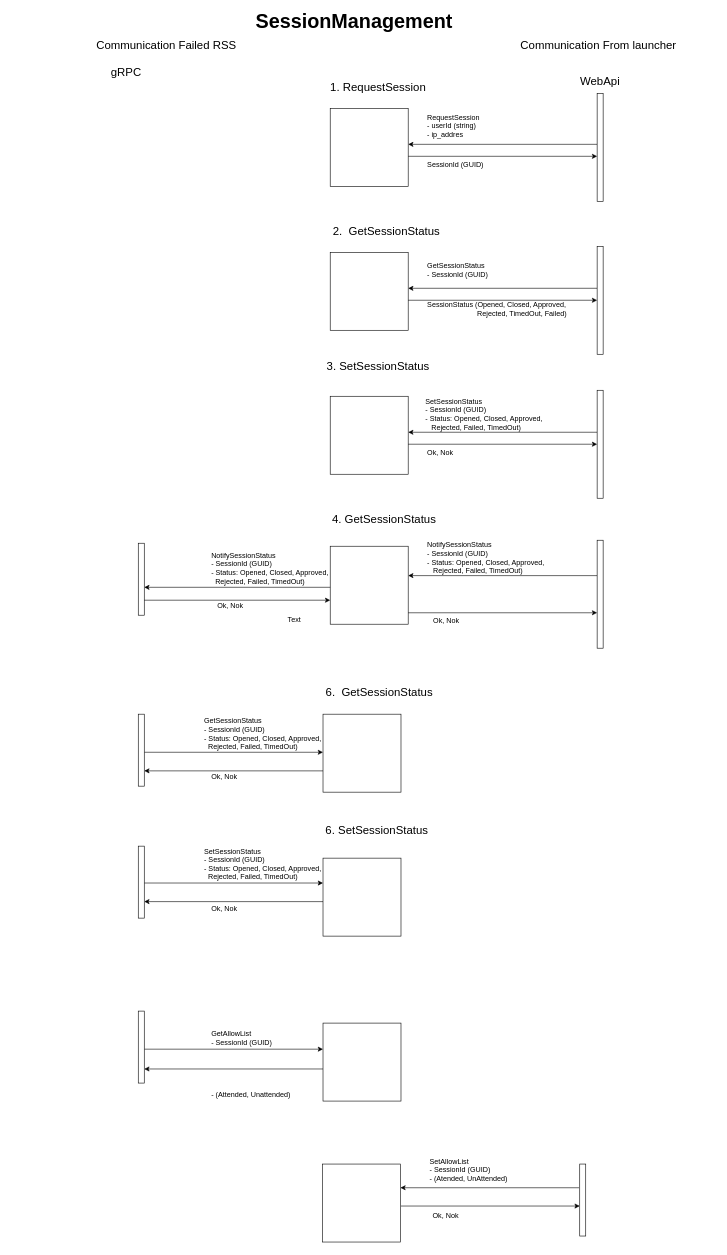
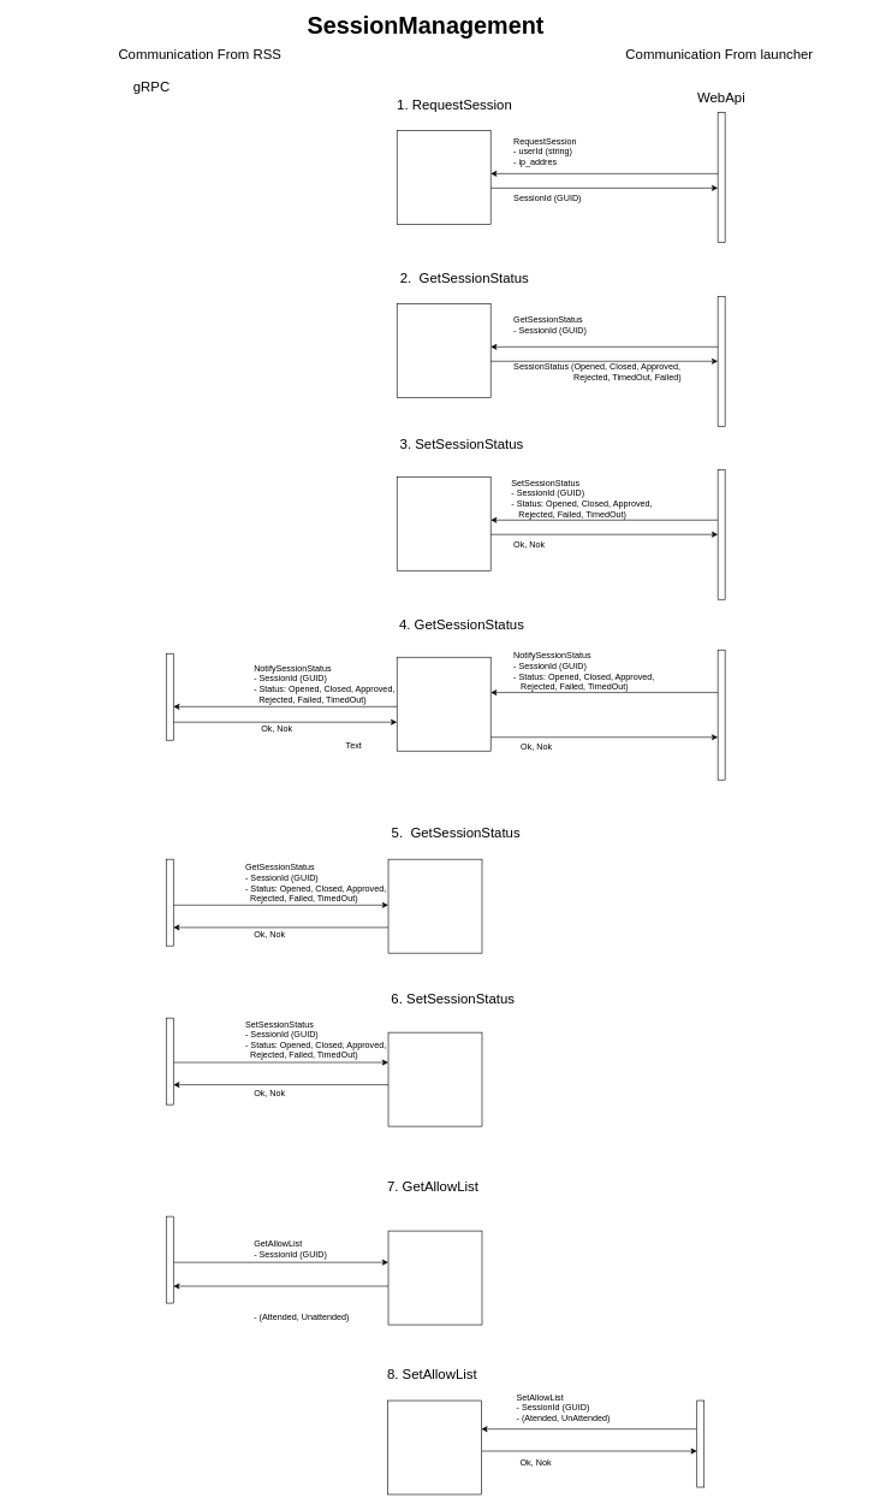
  <mxCell id="0" />
  <mxCell id="1" parent="0" />
  <mxCell id="2" value="" style="whiteSpace=wrap;html=1;aspect=fixed;" vertex="1" parent="1"><mxGeometry x="550" y="180" width="130" height="130" as="geometry" /></mxCell>
  <mxCell id="3" value="" style="endArrow=classic;html=1;rounded=0;" edge="1" parent="1" source="27"><mxGeometry width="50" height="50" relative="1" as="geometry"><mxPoint x="990" y="240" as="sourcePoint" /><mxPoint x="680" y="240" as="targetPoint" /></mxGeometry></mxCell>
  <mxCell id="4" value="RequestSession&lt;br&gt;- userId (string)&lt;br&gt;- ip_addres" style="text;html=1;align=left;verticalAlign=middle;resizable=0;points=[];autosize=1;strokeColor=none;fillColor=none;" vertex="1" parent="1"><mxGeometry x="710" y="180" width="110" height="60" as="geometry" /></mxCell>
  <mxCell id="5" value="" style="endArrow=classic;html=1;rounded=0;exitX=1;exitY=0.615;exitDx=0;exitDy=0;exitPerimeter=0;" edge="1" parent="1" source="2" target="27"><mxGeometry width="50" height="50" relative="1" as="geometry"><mxPoint x="620" y="310" as="sourcePoint" /><mxPoint x="990" y="260" as="targetPoint" /></mxGeometry></mxCell>
  <mxCell id="6" value="SessionId (GUID)" style="text;html=1;align=left;verticalAlign=middle;resizable=0;points=[];autosize=1;strokeColor=none;fillColor=none;" vertex="1" parent="1"><mxGeometry x="710" y="260" width="120" height="30" as="geometry" /></mxCell>
  <mxCell id="7" value="&lt;font style=&quot;font-size: 19px;&quot;&gt;1. RequestSession&lt;/font&gt;" style="text;html=1;strokeColor=none;fillColor=none;align=center;verticalAlign=middle;whiteSpace=wrap;rounded=0;" vertex="1" parent="1"><mxGeometry x="440" y="130" width="380" height="30" as="geometry" /></mxCell>
  <mxCell id="8" value="&lt;font style=&quot;font-size: 33px;&quot;&gt;&lt;b&gt;SessionManagement&lt;/b&gt;&lt;/font&gt;" style="text;html=1;strokeColor=none;fillColor=none;align=center;verticalAlign=middle;whiteSpace=wrap;rounded=0;" vertex="1" parent="1"><mxGeometry x="400" y="20" width="380" height="30" as="geometry" /></mxCell>
  <mxCell id="9" value="&lt;font style=&quot;font-size: 19px;&quot;&gt;Communication From launcher&amp;nbsp;&lt;/font&gt;" style="text;html=1;strokeColor=none;fillColor=none;align=center;verticalAlign=middle;whiteSpace=wrap;rounded=0;" vertex="1" parent="1"><mxGeometry x="810" y="60" width="380" height="30" as="geometry" /></mxCell>
  <mxCell id="10" value="" style="whiteSpace=wrap;html=1;aspect=fixed;" vertex="1" parent="1"><mxGeometry x="550" y="420" width="130" height="130" as="geometry" /></mxCell>
  <mxCell id="11" value="" style="endArrow=classic;html=1;rounded=0;" edge="1" parent="1" source="26"><mxGeometry width="50" height="50" relative="1" as="geometry"><mxPoint x="810" y="480" as="sourcePoint" /><mxPoint x="680" y="480" as="targetPoint" /></mxGeometry></mxCell>
  <mxCell id="12" value="GetSessionStatus&lt;br&gt;- SessionId (GUID)" style="text;html=1;align=left;verticalAlign=middle;resizable=0;points=[];autosize=1;strokeColor=none;fillColor=none;" vertex="1" parent="1"><mxGeometry x="710" y="430" width="120" height="40" as="geometry" /></mxCell>
  <mxCell id="13" value="" style="endArrow=classic;html=1;rounded=0;exitX=1;exitY=0.615;exitDx=0;exitDy=0;exitPerimeter=0;" edge="1" parent="1" source="10" target="26"><mxGeometry width="50" height="50" relative="1" as="geometry"><mxPoint x="620" y="550" as="sourcePoint" /><mxPoint x="810" y="500" as="targetPoint" /></mxGeometry></mxCell>
  <mxCell id="14" value="SessionStatus (Opened, Closed, Approved, &lt;br&gt;&amp;nbsp; &amp;nbsp; &amp;nbsp; &amp;nbsp; &amp;nbsp; &amp;nbsp; &amp;nbsp; &amp;nbsp; &amp;nbsp; &amp;nbsp; &amp;nbsp; &amp;nbsp; &amp;nbsp;Rejected, TimedOut, Failed)" style="text;html=1;align=left;verticalAlign=middle;resizable=0;points=[];autosize=1;strokeColor=none;fillColor=none;" vertex="1" parent="1"><mxGeometry x="710" y="495" width="260" height="40" as="geometry" /></mxCell>
  <mxCell id="15" value="&lt;font style=&quot;font-size: 19px;&quot;&gt;2.&amp;nbsp; GetSessionStatus&lt;/font&gt;" style="text;html=1;strokeColor=none;fillColor=none;align=center;verticalAlign=middle;whiteSpace=wrap;rounded=0;" vertex="1" parent="1"><mxGeometry x="454" y="370" width="380" height="30" as="geometry" /></mxCell>
  <mxCell id="16" value="" style="whiteSpace=wrap;html=1;aspect=fixed;" vertex="1" parent="1"><mxGeometry x="550" y="660" width="130" height="130" as="geometry" /></mxCell>
  <mxCell id="17" value="" style="endArrow=classic;html=1;rounded=0;" edge="1" parent="1" source="28"><mxGeometry width="50" height="50" relative="1" as="geometry"><mxPoint x="990" y="720" as="sourcePoint" /><mxPoint x="680" y="720" as="targetPoint" /></mxGeometry></mxCell>
  <mxCell id="18" value="SetSessionStatus&lt;br&gt;- SessionId (GUID)&lt;br&gt;- Status: Opened, Closed, Approved, &lt;br&gt;&amp;nbsp; &amp;nbsp;Rejected, Failed, TimedOut)" style="text;html=1;align=left;verticalAlign=middle;resizable=0;points=[];autosize=1;strokeColor=none;fillColor=none;" vertex="1" parent="1"><mxGeometry x="707" y="655" width="220" height="70" as="geometry" /></mxCell>
  <mxCell id="19" value="" style="endArrow=classic;html=1;rounded=0;exitX=1;exitY=0.615;exitDx=0;exitDy=0;exitPerimeter=0;" edge="1" parent="1" source="16" target="28"><mxGeometry width="50" height="50" relative="1" as="geometry"><mxPoint x="620" y="790" as="sourcePoint" /><mxPoint x="810" y="740" as="targetPoint" /></mxGeometry></mxCell>
  <mxCell id="20" value="Ok, Nok" style="text;html=1;align=left;verticalAlign=middle;resizable=0;points=[];autosize=1;strokeColor=none;fillColor=none;" vertex="1" parent="1"><mxGeometry x="710" y="740" width="70" height="30" as="geometry" /></mxCell>
- <mxCell id="21" value="&lt;font style=&quot;font-size: 19px;&quot;&gt;3. SetSessionStatus&lt;/font&gt;" style="text;html=1;strokeColor=none;fillColor=none;align=center;verticalAlign=middle;whiteSpace=wrap;rounded=0;" vertex="1" parent="1"><mxGeometry x="440" y="595" width="380" height="30" as="geometry" /></mxCell>
- <mxCell id="22" value="&lt;font style=&quot;font-size: 19px;&quot;&gt;Communication Failed RSS&lt;/font&gt;" style="text;html=1;strokeColor=none;fillColor=none;align=center;verticalAlign=middle;whiteSpace=wrap;rounded=0;" vertex="1" parent="1"><mxGeometry x="87" y="60" width="380" height="30" as="geometry" /></mxCell>
+ <mxCell id="21" value="&lt;font style=&quot;font-size: 19px;&quot;&gt;3. SetSessionStatus&lt;/font&gt;" style="text;html=1;strokeColor=none;fillColor=none;align=center;verticalAlign=middle;whiteSpace=wrap;rounded=0;" vertex="1" parent="1"><mxGeometry x="450" y="600" width="380" height="30" as="geometry" /></mxCell>
+ <mxCell id="22" value="&lt;font style=&quot;font-size: 19px;&quot;&gt;Communication From RSS&lt;/font&gt;" style="text;html=1;strokeColor=none;fillColor=none;align=center;verticalAlign=middle;whiteSpace=wrap;rounded=0;" vertex="1" parent="1"><mxGeometry x="87" y="60" width="380" height="30" as="geometry" /></mxCell>
  <mxCell id="23" value="&lt;font style=&quot;font-size: 19px;&quot;&gt;gRPC&lt;/font&gt;" style="text;html=1;strokeColor=none;fillColor=none;align=center;verticalAlign=middle;whiteSpace=wrap;rounded=0;" vertex="1" parent="1"><mxGeometry x="20" y="105" width="380" height="30" as="geometry" /></mxCell>
  <mxCell id="24" value="&lt;font style=&quot;font-size: 19px;&quot;&gt;WebApi&lt;/font&gt;" style="text;html=1;strokeColor=none;fillColor=none;align=center;verticalAlign=middle;whiteSpace=wrap;rounded=0;" vertex="1" parent="1"><mxGeometry x="810" y="120" width="380" height="30" as="geometry" /></mxCell>
  <mxCell id="25" value="" style="html=1;points=[[0,0,0,0,5],[0,1,0,0,-5],[1,0,0,0,5],[1,1,0,0,-5]];perimeter=orthogonalPerimeter;outlineConnect=0;targetShapes=umlLifeline;portConstraint=eastwest;newEdgeStyle={&quot;curved&quot;:0,&quot;rounded&quot;:0};" vertex="1" parent="1"><mxGeometry y="905" width="10" height="120" as="geometry" x="230" /></mxCell>
  <mxCell id="26" value="" style="html=1;points=[[0,0,0,0,5],[0,1,0,0,-5],[1,0,0,0,5],[1,1,0,0,-5]];perimeter=orthogonalPerimeter;outlineConnect=0;targetShapes=umlLifeline;portConstraint=eastwest;newEdgeStyle={&quot;curved&quot;:0,&quot;rounded&quot;:0};" vertex="1" parent="1"><mxGeometry x="995" y="410" width="10" height="180" as="geometry" /></mxCell>
  <mxCell id="27" value="" style="html=1;points=[[0,0,0,0,5],[0,1,0,0,-5],[1,0,0,0,5],[1,1,0,0,-5]];perimeter=orthogonalPerimeter;outlineConnect=0;targetShapes=umlLifeline;portConstraint=eastwest;newEdgeStyle={&quot;curved&quot;:0,&quot;rounded&quot;:0};" vertex="1" parent="1"><mxGeometry x="995" y="155" width="10" height="180" as="geometry" /></mxCell>
  <mxCell id="28" value="" style="html=1;points=[[0,0,0,0,5],[0,1,0,0,-5],[1,0,0,0,5],[1,1,0,0,-5]];perimeter=orthogonalPerimeter;outlineConnect=0;targetShapes=umlLifeline;portConstraint=eastwest;newEdgeStyle={&quot;curved&quot;:0,&quot;rounded&quot;:0};" vertex="1" parent="1"><mxGeometry x="995" y="650" width="10" height="180" as="geometry" /></mxCell>
  <mxCell id="29" value="" style="whiteSpace=wrap;html=1;aspect=fixed;" vertex="1" parent="1"><mxGeometry x="550" y="910" width="130" height="130" as="geometry" /></mxCell>
  <mxCell id="30" value="" style="endArrow=classic;html=1;rounded=0;" edge="1" parent="1"><mxGeometry width="50" height="50" relative="1" as="geometry"><mxPoint x="995" y="959" as="sourcePoint" /><mxPoint x="680" y="959" as="targetPoint" /></mxGeometry></mxCell>
  <mxCell id="31" value="NotifySessionStatus&lt;br&gt;- SessionId (GUID)&lt;br&gt;- Status: Opened, Closed, Approved, &lt;br&gt;&amp;nbsp; &amp;nbsp;Rejected, Failed, TimedOut)" style="text;html=1;align=left;verticalAlign=middle;resizable=0;points=[];autosize=1;strokeColor=none;fillColor=none;" vertex="1" parent="1"><mxGeometry x="710" y="894" width="220" height="70" as="geometry" /></mxCell>
  <mxCell id="32" value="" style="endArrow=classic;html=1;rounded=0;exitX=1;exitY=0.615;exitDx=0;exitDy=0;exitPerimeter=0;" edge="1" parent="1"><mxGeometry width="50" height="50" relative="1" as="geometry"><mxPoint x="680" y="1020.95" as="sourcePoint" /><mxPoint x="995" y="1020.95" as="targetPoint" /></mxGeometry></mxCell>
  <mxCell id="33" value="Ok, Nok" style="text;html=1;align=left;verticalAlign=middle;resizable=0;points=[];autosize=1;strokeColor=none;fillColor=none;" vertex="1" parent="1"><mxGeometry x="720" y="1020" width="70" height="30" as="geometry" /></mxCell>
  <mxCell id="34" value="&lt;font style=&quot;font-size: 19px;&quot;&gt;4. GetSessionStatus&lt;/font&gt;" style="text;html=1;strokeColor=none;fillColor=none;align=center;verticalAlign=middle;whiteSpace=wrap;rounded=0;" vertex="1" parent="1"><mxGeometry x="450" y="850" width="380" height="30" as="geometry" /></mxCell>
  <mxCell id="35" value="" style="endArrow=classic;html=1;rounded=0;" edge="1" parent="1"><mxGeometry width="50" height="50" relative="1" as="geometry"><mxPoint x="550" y="978.5" as="sourcePoint" /><mxPoint x="240" y="978.5" as="targetPoint" /></mxGeometry></mxCell>
  <mxCell id="36" value="NotifySessionStatus&lt;br&gt;- SessionId (GUID)&lt;br&gt;- Status: Opened, Closed, Approved, &lt;br&gt;&amp;nbsp; Rejected, Failed, TimedOut)" style="text;html=1;align=left;verticalAlign=middle;resizable=0;points=[];autosize=1;strokeColor=none;fillColor=none;" vertex="1" parent="1"><mxGeometry x="350" y="912" width="220" height="70" as="geometry" /></mxCell>
  <mxCell id="37" value="" style="endArrow=classic;html=1;rounded=0;" edge="1" parent="1" source="25"><mxGeometry width="50" height="50" relative="1" as="geometry"><mxPoint x="360" y="1000" as="sourcePoint" /><mxPoint x="550" y="1000" as="targetPoint" /></mxGeometry></mxCell>
  <mxCell id="38" value="Ok, Nok" style="text;html=1;align=left;verticalAlign=middle;resizable=0;points=[];autosize=1;strokeColor=none;fillColor=none;" vertex="1" parent="1"><mxGeometry x="360" y="995" width="70" height="30" as="geometry" /></mxCell>
  <mxCell id="39" value="" style="html=1;points=[[0,0,0,0,5],[0,1,0,0,-5],[1,0,0,0,5],[1,1,0,0,-5]];perimeter=orthogonalPerimeter;outlineConnect=0;targetShapes=umlLifeline;portConstraint=eastwest;newEdgeStyle={&quot;curved&quot;:0,&quot;rounded&quot;:0};" vertex="1" parent="1"><mxGeometry x="995" y="900" width="10" height="180" as="geometry" /></mxCell>
  <mxCell id="40" value="" style="whiteSpace=wrap;html=1;aspect=fixed;" vertex="1" parent="1"><mxGeometry x="538" y="1190" width="130" height="130" as="geometry" /></mxCell>
- <mxCell id="41" value="&lt;font style=&quot;font-size: 19px;&quot;&gt;6.&amp;nbsp; GetSessionStatus&lt;/font&gt;" style="text;html=1;strokeColor=none;fillColor=none;align=center;verticalAlign=middle;whiteSpace=wrap;rounded=0;" vertex="1" parent="1"><mxGeometry x="442" y="1140" width="380" height="30" as="geometry" /></mxCell>
+ <mxCell id="41" value="&lt;font style=&quot;font-size: 19px;&quot;&gt;5.&amp;nbsp; GetSessionStatus&lt;/font&gt;" style="text;html=1;strokeColor=none;fillColor=none;align=center;verticalAlign=middle;whiteSpace=wrap;rounded=0;" vertex="1" parent="1"><mxGeometry x="442" y="1140" width="380" height="30" as="geometry" /></mxCell>
  <mxCell id="42" value="" style="whiteSpace=wrap;html=1;aspect=fixed;" vertex="1" parent="1"><mxGeometry x="538" y="1430" width="130" height="130" as="geometry" /></mxCell>
  <mxCell id="43" value="&lt;font style=&quot;font-size: 19px;&quot;&gt;6. SetSessionStatus&lt;/font&gt;" style="text;html=1;strokeColor=none;fillColor=none;align=center;verticalAlign=middle;whiteSpace=wrap;rounded=0;" vertex="1" parent="1"><mxGeometry x="438" y="1370" width="380" height="30" as="geometry" /></mxCell>
  <mxCell id="44" value="" style="endArrow=classic;html=1;rounded=0;" edge="1" parent="1"><mxGeometry width="50" height="50" relative="1" as="geometry"><mxPoint x="538" y="1502.5" as="sourcePoint" /><mxPoint x="240" y="1502.5" as="targetPoint" /></mxGeometry></mxCell>
  <mxCell id="45" value="SetSessionStatus&lt;br&gt;- SessionId (GUID)&lt;br&gt;- Status: Opened, Closed, Approved, &lt;br&gt;&amp;nbsp; Rejected, Failed, TimedOut)" style="text;html=1;align=left;verticalAlign=middle;resizable=0;points=[];autosize=1;strokeColor=none;fillColor=none;" vertex="1" parent="1"><mxGeometry x="338" y="1405" width="220" height="70" as="geometry" /></mxCell>
  <mxCell id="46" value="" style="endArrow=classic;html=1;rounded=0;" edge="1" parent="1"><mxGeometry width="50" height="50" relative="1" as="geometry"><mxPoint x="240" y="1471.5" as="sourcePoint" /><mxPoint x="538" y="1471.5" as="targetPoint" /></mxGeometry></mxCell>
  <mxCell id="47" value="Ok, Nok" style="text;html=1;align=left;verticalAlign=middle;resizable=0;points=[];autosize=1;strokeColor=none;fillColor=none;" vertex="1" parent="1"><mxGeometry x="350" y="1500" width="70" height="30" as="geometry" /></mxCell>
  <mxCell id="48" value="" style="html=1;points=[[0,0,0,0,5],[0,1,0,0,-5],[1,0,0,0,5],[1,1,0,0,-5]];perimeter=orthogonalPerimeter;outlineConnect=0;targetShapes=umlLifeline;portConstraint=eastwest;newEdgeStyle={&quot;curved&quot;:0,&quot;rounded&quot;:0};" vertex="1" parent="1"><mxGeometry y="1410" width="10" height="120" as="geometry" x="230" /></mxCell>
  <mxCell id="49" value="" style="endArrow=classic;html=1;rounded=0;" edge="1" parent="1"><mxGeometry width="50" height="50" relative="1" as="geometry"><mxPoint x="538" y="1284.5" as="sourcePoint" /><mxPoint x="240" y="1284.5" as="targetPoint" /></mxGeometry></mxCell>
  <mxCell id="50" value="" style="endArrow=classic;html=1;rounded=0;" edge="1" parent="1"><mxGeometry width="50" height="50" relative="1" as="geometry"><mxPoint x="240" y="1253.5" as="sourcePoint" /><mxPoint x="538" y="1253.5" as="targetPoint" /></mxGeometry></mxCell>
  <mxCell id="51" value="Ok, Nok" style="text;html=1;align=left;verticalAlign=middle;resizable=0;points=[];autosize=1;strokeColor=none;fillColor=none;" vertex="1" parent="1"><mxGeometry x="350" y="1280" width="70" height="30" as="geometry" /></mxCell>
  <mxCell id="52" value="" style="html=1;points=[[0,0,0,0,5],[0,1,0,0,-5],[1,0,0,0,5],[1,1,0,0,-5]];perimeter=orthogonalPerimeter;outlineConnect=0;targetShapes=umlLifeline;portConstraint=eastwest;newEdgeStyle={&quot;curved&quot;:0,&quot;rounded&quot;:0};" vertex="1" parent="1"><mxGeometry y="1190" width="10" height="120" as="geometry" x="230" /></mxCell>
  <mxCell id="53" value="GetSessionStatus&lt;br&gt;- SessionId (GUID)&lt;br&gt;- Status: Opened, Closed, Approved, &lt;br&gt;&amp;nbsp; Rejected, Failed, TimedOut)" style="text;html=1;align=left;verticalAlign=middle;resizable=0;points=[];autosize=1;strokeColor=none;fillColor=none;" vertex="1" parent="1"><mxGeometry x="338" y="1188" width="220" height="70" as="geometry" /></mxCell>
  <mxCell id="54" value="" style="whiteSpace=wrap;html=1;aspect=fixed;" vertex="1" parent="1"><mxGeometry x="538" y="1705" width="130" height="130" as="geometry" /></mxCell>
  <mxCell id="55" value="" style="endArrow=classic;html=1;rounded=0;" edge="1" parent="1"><mxGeometry width="50" height="50" relative="1" as="geometry"><mxPoint x="538" y="1781.5" as="sourcePoint" /><mxPoint x="240" y="1781.5" as="targetPoint" /></mxGeometry></mxCell>
  <mxCell id="56" value="GetAllowList&lt;br&gt;- SessionId (GUID)" style="text;html=1;align=left;verticalAlign=middle;resizable=0;points=[];autosize=1;strokeColor=none;fillColor=none;" vertex="1" parent="1"><mxGeometry x="350" y="1710" width="120" height="40" as="geometry" /></mxCell>
  <mxCell id="57" value="" style="endArrow=classic;html=1;rounded=0;" edge="1" parent="1"><mxGeometry width="50" height="50" relative="1" as="geometry"><mxPoint x="240" y="1748.5" as="sourcePoint" /><mxPoint x="538" y="1748.5" as="targetPoint" /></mxGeometry></mxCell>
  <mxCell id="58" value="- (Attended, Unattended)" style="text;html=1;align=left;verticalAlign=middle;resizable=0;points=[];autosize=1;strokeColor=none;fillColor=none;" vertex="1" parent="1"><mxGeometry x="350" y="1810" width="160" height="30" as="geometry" /></mxCell>
  <mxCell id="59" value="" style="html=1;points=[[0,0,0,0,5],[0,1,0,0,-5],[1,0,0,0,5],[1,1,0,0,-5]];perimeter=orthogonalPerimeter;outlineConnect=0;targetShapes=umlLifeline;portConstraint=eastwest;newEdgeStyle={&quot;curved&quot;:0,&quot;rounded&quot;:0};" vertex="1" parent="1"><mxGeometry y="1685" width="10" height="120" as="geometry" x="230" /></mxCell>
+ <mxCell id="60" value="&lt;font style=&quot;font-size: 19px;&quot;&gt;7. GetAllowList&lt;/font&gt;" style="text;html=1;strokeColor=none;fillColor=none;align=center;verticalAlign=middle;whiteSpace=wrap;rounded=0;" vertex="1" parent="1"><mxGeometry x="410" y="1629" width="380" height="30" as="geometry" /></mxCell>
  <mxCell id="61" value="" style="whiteSpace=wrap;html=1;aspect=fixed;" vertex="1" parent="1"><mxGeometry x="537" y="1940" width="130" height="130" as="geometry" /></mxCell>
  <mxCell id="62" value="" style="endArrow=classic;html=1;rounded=0;" edge="1" parent="1"><mxGeometry width="50" height="50" relative="1" as="geometry"><mxPoint x="965" y="1979.5" as="sourcePoint" /><mxPoint x="667" y="1979.5" as="targetPoint" /></mxGeometry></mxCell>
  <mxCell id="63" value="SetAllowList&lt;br&gt;- SessionId (GUID)&lt;br&gt;- (Atended, UnAttended)" style="text;html=1;align=left;verticalAlign=middle;resizable=0;points=[];autosize=1;strokeColor=none;fillColor=none;" vertex="1" parent="1"><mxGeometry x="714" y="1920" width="150" height="60" as="geometry" /></mxCell>
  <mxCell id="64" value="" style="endArrow=classic;html=1;rounded=0;" edge="1" parent="1"><mxGeometry width="50" height="50" relative="1" as="geometry"><mxPoint x="668" y="2010" as="sourcePoint" /><mxPoint x="966" y="2010" as="targetPoint" /></mxGeometry></mxCell>
  <mxCell id="65" value="" style="html=1;points=[[0,0,0,0,5],[0,1,0,0,-5],[1,0,0,0,5],[1,1,0,0,-5]];perimeter=orthogonalPerimeter;outlineConnect=0;targetShapes=umlLifeline;portConstraint=eastwest;newEdgeStyle={&quot;curved&quot;:0,&quot;rounded&quot;:0};" vertex="1" parent="1"><mxGeometry x="966" y="1940" width="10" height="120" as="geometry" /></mxCell>
+ <mxCell id="66" value="&lt;font style=&quot;font-size: 19px;&quot;&gt;8. SetAllowList&lt;/font&gt;" style="text;html=1;strokeColor=none;fillColor=none;align=center;verticalAlign=middle;whiteSpace=wrap;rounded=0;" vertex="1" parent="1"><mxGeometry x="409" y="1890" width="380" height="30" as="geometry" /></mxCell>
  <mxCell id="67" value="Ok, Nok" style="text;html=1;align=left;verticalAlign=middle;resizable=0;points=[];autosize=1;strokeColor=none;fillColor=none;" vertex="1" parent="1"><mxGeometry x="719" y="2012" width="70" height="30" as="geometry" /></mxCell>
  <mxCell id="68" value="Text" style="text;html=1;align=center;verticalAlign=middle;resizable=0;points=[];autosize=1;strokeColor=none;fillColor=none;" vertex="1" parent="1"><mxGeometry x="465" y="1018" width="50" height="30" as="geometry" /></mxCell>
